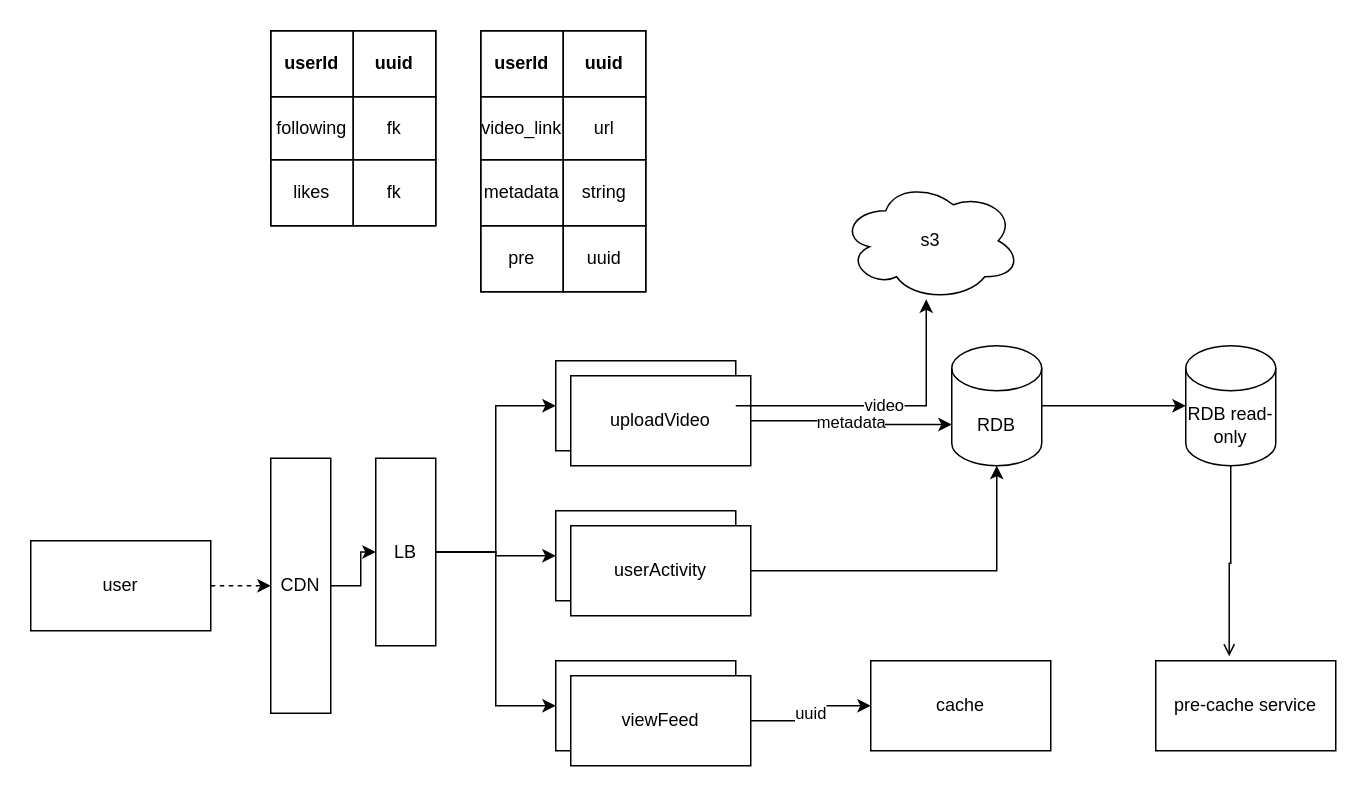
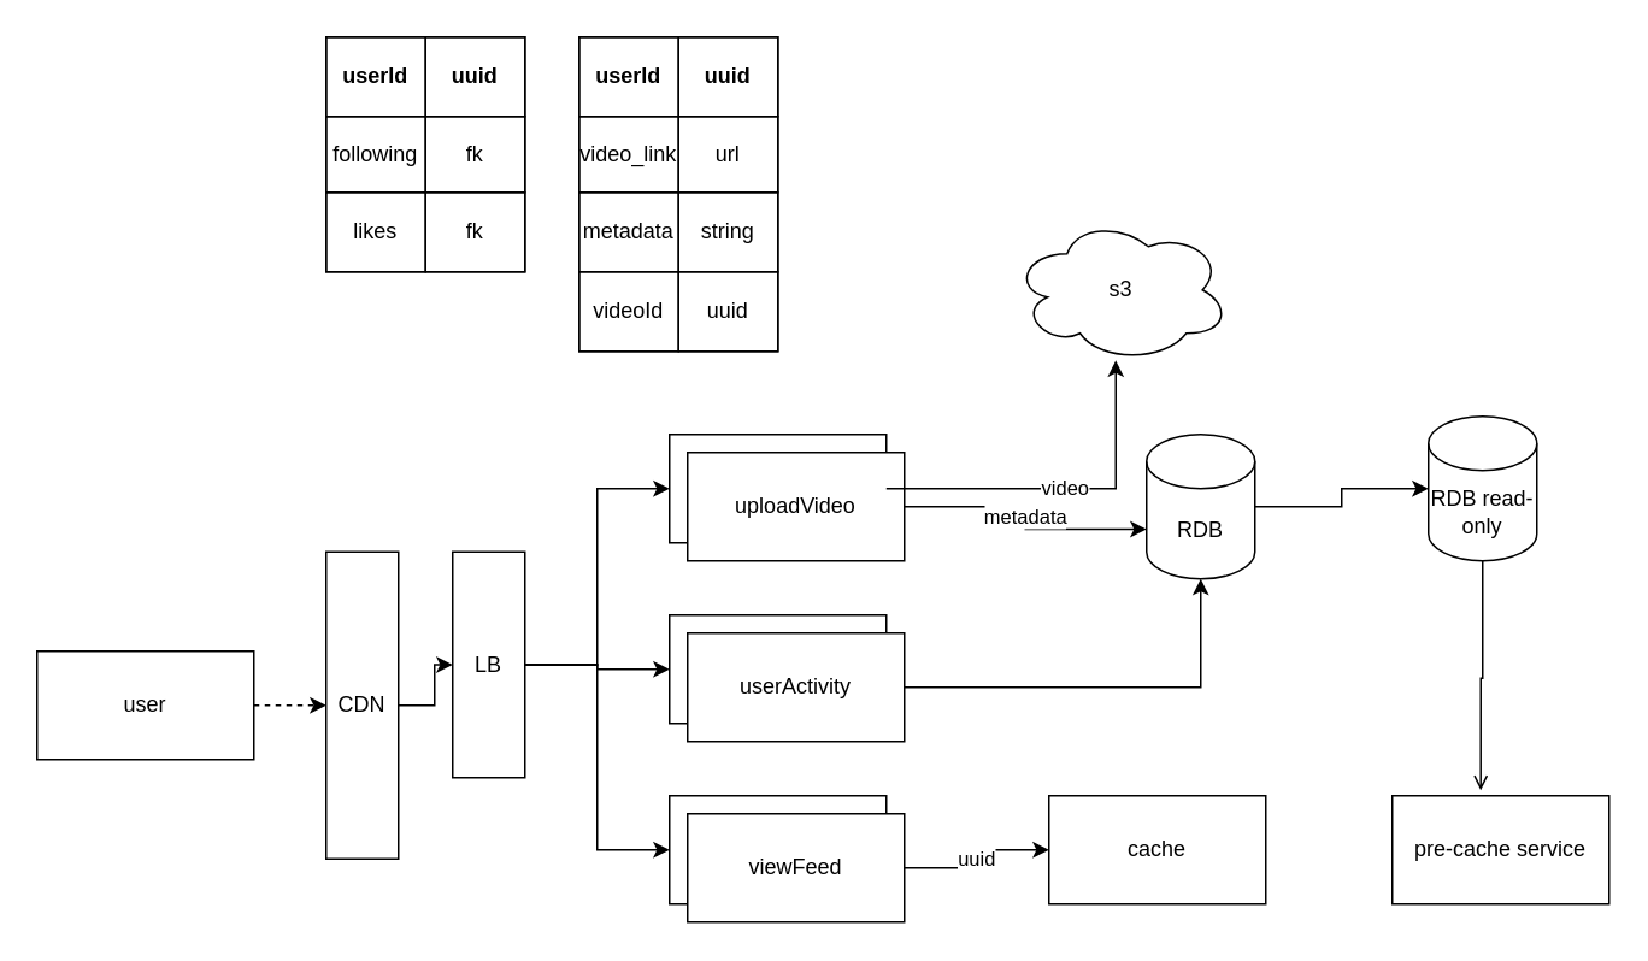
  <mxCell id="0" />
  <mxCell id="1" parent="0" />
  <mxCell id="2" style="edgeStyle=orthogonalEdgeStyle;rounded=0;orthogonalLoop=1;jettySize=auto;html=1;entryX=0;entryY=0.5;entryDx=0;entryDy=0;dashed=1;" edge="1" parent="1" source="3" target="5"><mxGeometry relative="1" as="geometry" /></mxCell>
  <mxCell id="3" value="user" style="rounded=0;whiteSpace=wrap;html=1;" vertex="1" parent="1"><mxGeometry x="20" y="360" width="120" height="60" as="geometry" /></mxCell>
  <mxCell id="4" style="edgeStyle=orthogonalEdgeStyle;rounded=0;orthogonalLoop=1;jettySize=auto;html=1;entryX=0;entryY=0.5;entryDx=0;entryDy=0;" edge="1" parent="1" source="5" target="9"><mxGeometry relative="1" as="geometry" /></mxCell>
  <mxCell id="5" value="CDN" style="rounded=0;whiteSpace=wrap;html=1;" vertex="1" parent="1"><mxGeometry x="180" y="305" width="40" height="170" as="geometry" /></mxCell>
  <mxCell id="6" style="edgeStyle=orthogonalEdgeStyle;rounded=0;orthogonalLoop=1;jettySize=auto;html=1;entryX=0;entryY=0.5;entryDx=0;entryDy=0;" edge="1" parent="1" source="9" target="12"><mxGeometry relative="1" as="geometry" /></mxCell>
  <mxCell id="7" style="edgeStyle=orthogonalEdgeStyle;rounded=0;orthogonalLoop=1;jettySize=auto;html=1;entryX=0;entryY=0.5;entryDx=0;entryDy=0;" edge="1" parent="1" source="9" target="11"><mxGeometry relative="1" as="geometry" /></mxCell>
  <mxCell id="8" style="edgeStyle=orthogonalEdgeStyle;rounded=0;orthogonalLoop=1;jettySize=auto;html=1;entryX=0;entryY=0.5;entryDx=0;entryDy=0;" edge="1" parent="1" source="9" target="10"><mxGeometry relative="1" as="geometry" /></mxCell>
  <mxCell id="9" value="LB" style="rounded=0;whiteSpace=wrap;html=1;" vertex="1" parent="1"><mxGeometry x="250" y="305" width="40" height="125" as="geometry" /></mxCell>
  <mxCell id="10" value="viewFeed" style="rounded=0;whiteSpace=wrap;html=1;" vertex="1" parent="1"><mxGeometry x="370" y="440" width="120" height="60" as="geometry" /></mxCell>
  <mxCell id="11" value="userActivity" style="rounded=0;whiteSpace=wrap;html=1;" vertex="1" parent="1"><mxGeometry x="370" y="340" width="120" height="60" as="geometry" /></mxCell>
  <mxCell id="12" value="uploadVideo" style="rounded=0;whiteSpace=wrap;html=1;" vertex="1" parent="1"><mxGeometry x="370" y="240" width="120" height="60" as="geometry" /></mxCell>
  <mxCell id="13" value="s3" style="ellipse;shape=cloud;whiteSpace=wrap;html=1;" vertex="1" parent="1"><mxGeometry x="560" y="120" width="120" height="80" as="geometry" /></mxCell>
  <mxCell id="14" value="RDB read-only" style="shape=cylinder3;whiteSpace=wrap;html=1;boundedLbl=1;backgroundOutline=1;size=15;" vertex="1" parent="1"><mxGeometry x="790" y="230" width="60" height="80" as="geometry" /></mxCell>
  <mxCell id="15" value="" style="edgeStyle=orthogonalEdgeStyle;rounded=0;orthogonalLoop=1;jettySize=auto;html=1;" edge="1" parent="1" source="16" target="14"><mxGeometry relative="1" as="geometry" /></mxCell>
- <mxCell id="16" value="RDB" style="shape=cylinder3;whiteSpace=wrap;html=1;boundedLbl=1;backgroundOutline=1;size=15;" vertex="1" parent="1"><mxGeometry x="634" y="230" width="60" height="80" as="geometry" /></mxCell>
+ <mxCell id="16" value="RDB" style="shape=cylinder3;whiteSpace=wrap;html=1;boundedLbl=1;backgroundOutline=1;size=15;" vertex="1" parent="1"><mxGeometry x="634" y="240" width="60" height="80" as="geometry" /></mxCell>
  <mxCell id="17" value="pre-cache service" style="rounded=0;whiteSpace=wrap;html=1;" vertex="1" parent="1"><mxGeometry x="770" y="440" width="120" height="60" as="geometry" /></mxCell>
  <mxCell id="18" value="cache" style="rounded=0;whiteSpace=wrap;html=1;" vertex="1" parent="1"><mxGeometry x="580" y="440" width="120" height="60" as="geometry" /></mxCell>
  <mxCell id="19" value="uploadVideo" style="rounded=0;whiteSpace=wrap;html=1;" vertex="1" parent="1"><mxGeometry x="380" y="250" width="120" height="60" as="geometry" /></mxCell>
  <mxCell id="20" value="userActivity" style="rounded=0;whiteSpace=wrap;html=1;" vertex="1" parent="1"><mxGeometry x="380" y="350" width="120" height="60" as="geometry" /></mxCell>
  <mxCell id="21" value="uuid" style="edgeStyle=orthogonalEdgeStyle;rounded=0;orthogonalLoop=1;jettySize=auto;html=1;entryX=0;entryY=0.5;entryDx=0;entryDy=0;" edge="1" parent="1" source="22" target="18"><mxGeometry relative="1" as="geometry" /></mxCell>
  <mxCell id="22" value="viewFeed" style="rounded=0;whiteSpace=wrap;html=1;" vertex="1" parent="1"><mxGeometry x="380" y="450" width="120" height="60" as="geometry" /></mxCell>
  <mxCell id="23" value="metadata" style="edgeStyle=orthogonalEdgeStyle;rounded=0;orthogonalLoop=1;jettySize=auto;html=1;entryX=0;entryY=0;entryDx=0;entryDy=52.5;entryPerimeter=0;" edge="1" parent="1" source="19" target="16"><mxGeometry relative="1" as="geometry" /></mxCell>
  <mxCell id="24" style="edgeStyle=orthogonalEdgeStyle;rounded=0;orthogonalLoop=1;jettySize=auto;html=1;entryX=0.408;entryY=-0.05;entryDx=0;entryDy=0;entryPerimeter=0;endArrow=open;" edge="1" parent="1" source="14" target="17"><mxGeometry relative="1" as="geometry" /></mxCell>
  <mxCell id="25" style="edgeStyle=orthogonalEdgeStyle;rounded=0;orthogonalLoop=1;jettySize=auto;html=1;entryX=0.5;entryY=1;entryDx=0;entryDy=0;entryPerimeter=0;" edge="1" parent="1" source="20" target="16"><mxGeometry relative="1" as="geometry" /></mxCell>
  <mxCell id="26" value="video" style="edgeStyle=orthogonalEdgeStyle;rounded=0;orthogonalLoop=1;jettySize=auto;html=1;entryX=0.475;entryY=0.988;entryDx=0;entryDy=0;entryPerimeter=0;" edge="1" parent="1" source="12" target="13"><mxGeometry relative="1" as="geometry" /></mxCell>
  <mxCell id="27" value="" style="childLayout=tableLayout;recursiveResize=0;shadow=0;fillColor=none;" vertex="1" parent="1"><mxGeometry x="180" y="20" width="110" height="130" as="geometry" /></mxCell>
  <mxCell id="28" value="" style="shape=tableRow;horizontal=0;startSize=0;swimlaneHead=0;swimlaneBody=0;top=0;left=0;bottom=0;right=0;dropTarget=0;collapsible=0;recursiveResize=0;expand=0;fontStyle=0;fillColor=none;strokeColor=inherit;" vertex="1" parent="27"><mxGeometry width="110" height="44" as="geometry" /></mxCell>
  <mxCell id="29" value="userId" style="connectable=0;recursiveResize=0;strokeColor=inherit;fillColor=none;align=center;whiteSpace=wrap;html=1;fontStyle=1" vertex="1" parent="28"><mxGeometry width="55" height="44" as="geometry"><mxRectangle width="55" height="44" as="alternateBounds" /></mxGeometry></mxCell>
  <mxCell id="30" value="uuid" style="connectable=0;recursiveResize=0;strokeColor=inherit;fillColor=none;align=center;whiteSpace=wrap;html=1;fontStyle=1" vertex="1" parent="28"><mxGeometry x="55" width="55" height="44" as="geometry"><mxRectangle width="55" height="44" as="alternateBounds" /></mxGeometry></mxCell>
  <mxCell id="31" style="shape=tableRow;horizontal=0;startSize=0;swimlaneHead=0;swimlaneBody=0;top=0;left=0;bottom=0;right=0;dropTarget=0;collapsible=0;recursiveResize=0;expand=0;fontStyle=0;fillColor=none;strokeColor=inherit;" vertex="1" parent="27"><mxGeometry y="44" width="110" height="42" as="geometry" /></mxCell>
  <mxCell id="32" value="following" style="connectable=0;recursiveResize=0;strokeColor=inherit;fillColor=none;align=center;whiteSpace=wrap;html=1;" vertex="1" parent="31"><mxGeometry width="55" height="42" as="geometry"><mxRectangle width="55" height="42" as="alternateBounds" /></mxGeometry></mxCell>
  <mxCell id="33" value="fk" style="connectable=0;recursiveResize=0;strokeColor=inherit;fillColor=none;align=center;whiteSpace=wrap;html=1;" vertex="1" parent="31"><mxGeometry x="55" width="55" height="42" as="geometry"><mxRectangle width="55" height="42" as="alternateBounds" /></mxGeometry></mxCell>
  <mxCell id="34" style="shape=tableRow;horizontal=0;startSize=0;swimlaneHead=0;swimlaneBody=0;top=0;left=0;bottom=0;right=0;dropTarget=0;collapsible=0;recursiveResize=0;expand=0;fontStyle=0;fillColor=none;strokeColor=inherit;" vertex="1" parent="27"><mxGeometry y="86" width="110" height="44" as="geometry" /></mxCell>
  <mxCell id="35" value="likes" style="connectable=0;recursiveResize=0;strokeColor=inherit;fillColor=none;align=center;whiteSpace=wrap;html=1;" vertex="1" parent="34"><mxGeometry width="55" height="44" as="geometry"><mxRectangle width="55" height="44" as="alternateBounds" /></mxGeometry></mxCell>
  <mxCell id="36" value="fk" style="connectable=0;recursiveResize=0;strokeColor=inherit;fillColor=none;align=center;whiteSpace=wrap;html=1;" vertex="1" parent="34"><mxGeometry x="55" width="55" height="44" as="geometry"><mxRectangle width="55" height="44" as="alternateBounds" /></mxGeometry></mxCell>
  <mxCell id="37" value="" style="childLayout=tableLayout;recursiveResize=0;shadow=0;fillColor=none;" vertex="1" parent="1"><mxGeometry x="320" y="20" width="110" height="174" as="geometry" /></mxCell>
  <mxCell id="38" value="" style="shape=tableRow;horizontal=0;startSize=0;swimlaneHead=0;swimlaneBody=0;top=0;left=0;bottom=0;right=0;dropTarget=0;collapsible=0;recursiveResize=0;expand=0;fontStyle=0;fillColor=none;strokeColor=inherit;" vertex="1" parent="37"><mxGeometry width="110" height="44" as="geometry" /></mxCell>
  <mxCell id="39" value="userId" style="connectable=0;recursiveResize=0;strokeColor=inherit;fillColor=none;align=center;whiteSpace=wrap;html=1;fontStyle=1" vertex="1" parent="38"><mxGeometry width="55" height="44" as="geometry"><mxRectangle width="55" height="44" as="alternateBounds" /></mxGeometry></mxCell>
  <mxCell id="40" value="uuid" style="connectable=0;recursiveResize=0;strokeColor=inherit;fillColor=none;align=center;whiteSpace=wrap;html=1;fontStyle=1" vertex="1" parent="38"><mxGeometry x="55" width="55" height="44" as="geometry"><mxRectangle width="55" height="44" as="alternateBounds" /></mxGeometry></mxCell>
  <mxCell id="41" style="shape=tableRow;horizontal=0;startSize=0;swimlaneHead=0;swimlaneBody=0;top=0;left=0;bottom=0;right=0;dropTarget=0;collapsible=0;recursiveResize=0;expand=0;fontStyle=0;fillColor=none;strokeColor=inherit;" vertex="1" parent="37"><mxGeometry y="44" width="110" height="42" as="geometry" /></mxCell>
  <mxCell id="42" value="video_link" style="connectable=0;recursiveResize=0;strokeColor=inherit;fillColor=none;align=center;whiteSpace=wrap;html=1;" vertex="1" parent="41"><mxGeometry width="55" height="42" as="geometry"><mxRectangle width="55" height="42" as="alternateBounds" /></mxGeometry></mxCell>
  <mxCell id="43" value="url" style="connectable=0;recursiveResize=0;strokeColor=inherit;fillColor=none;align=center;whiteSpace=wrap;html=1;" vertex="1" parent="41"><mxGeometry x="55" width="55" height="42" as="geometry"><mxRectangle width="55" height="42" as="alternateBounds" /></mxGeometry></mxCell>
  <mxCell id="44" style="shape=tableRow;horizontal=0;startSize=0;swimlaneHead=0;swimlaneBody=0;top=0;left=0;bottom=0;right=0;dropTarget=0;collapsible=0;recursiveResize=0;expand=0;fontStyle=0;fillColor=none;strokeColor=inherit;" vertex="1" parent="37"><mxGeometry y="86" width="110" height="44" as="geometry" /></mxCell>
  <mxCell id="45" value="metadata" style="connectable=0;recursiveResize=0;strokeColor=inherit;fillColor=none;align=center;whiteSpace=wrap;html=1;" vertex="1" parent="44"><mxGeometry width="55" height="44" as="geometry"><mxRectangle width="55" height="44" as="alternateBounds" /></mxGeometry></mxCell>
  <mxCell id="46" value="string" style="connectable=0;recursiveResize=0;strokeColor=inherit;fillColor=none;align=center;whiteSpace=wrap;html=1;" vertex="1" parent="44"><mxGeometry x="55" width="55" height="44" as="geometry"><mxRectangle width="55" height="44" as="alternateBounds" /></mxGeometry></mxCell>
  <mxCell id="47" style="shape=tableRow;horizontal=0;startSize=0;swimlaneHead=0;swimlaneBody=0;top=0;left=0;bottom=0;right=0;dropTarget=0;collapsible=0;recursiveResize=0;expand=0;fontStyle=0;fillColor=none;strokeColor=inherit;" vertex="1" parent="37"><mxGeometry y="130" width="110" height="44" as="geometry" /></mxCell>
- <mxCell id="48" value="pre" style="connectable=0;recursiveResize=0;strokeColor=inherit;fillColor=none;align=center;whiteSpace=wrap;html=1;" vertex="1" parent="47"><mxGeometry width="55" height="44" as="geometry"><mxRectangle width="55" height="44" as="alternateBounds" /></mxGeometry></mxCell>
+ <mxCell id="48" value="videoId" style="connectable=0;recursiveResize=0;strokeColor=inherit;fillColor=none;align=center;whiteSpace=wrap;html=1;" vertex="1" parent="47"><mxGeometry width="55" height="44" as="geometry"><mxRectangle width="55" height="44" as="alternateBounds" /></mxGeometry></mxCell>
  <mxCell id="49" value="uuid" style="connectable=0;recursiveResize=0;strokeColor=inherit;fillColor=none;align=center;whiteSpace=wrap;html=1;" vertex="1" parent="47"><mxGeometry x="55" width="55" height="44" as="geometry"><mxRectangle width="55" height="44" as="alternateBounds" /></mxGeometry></mxCell>
